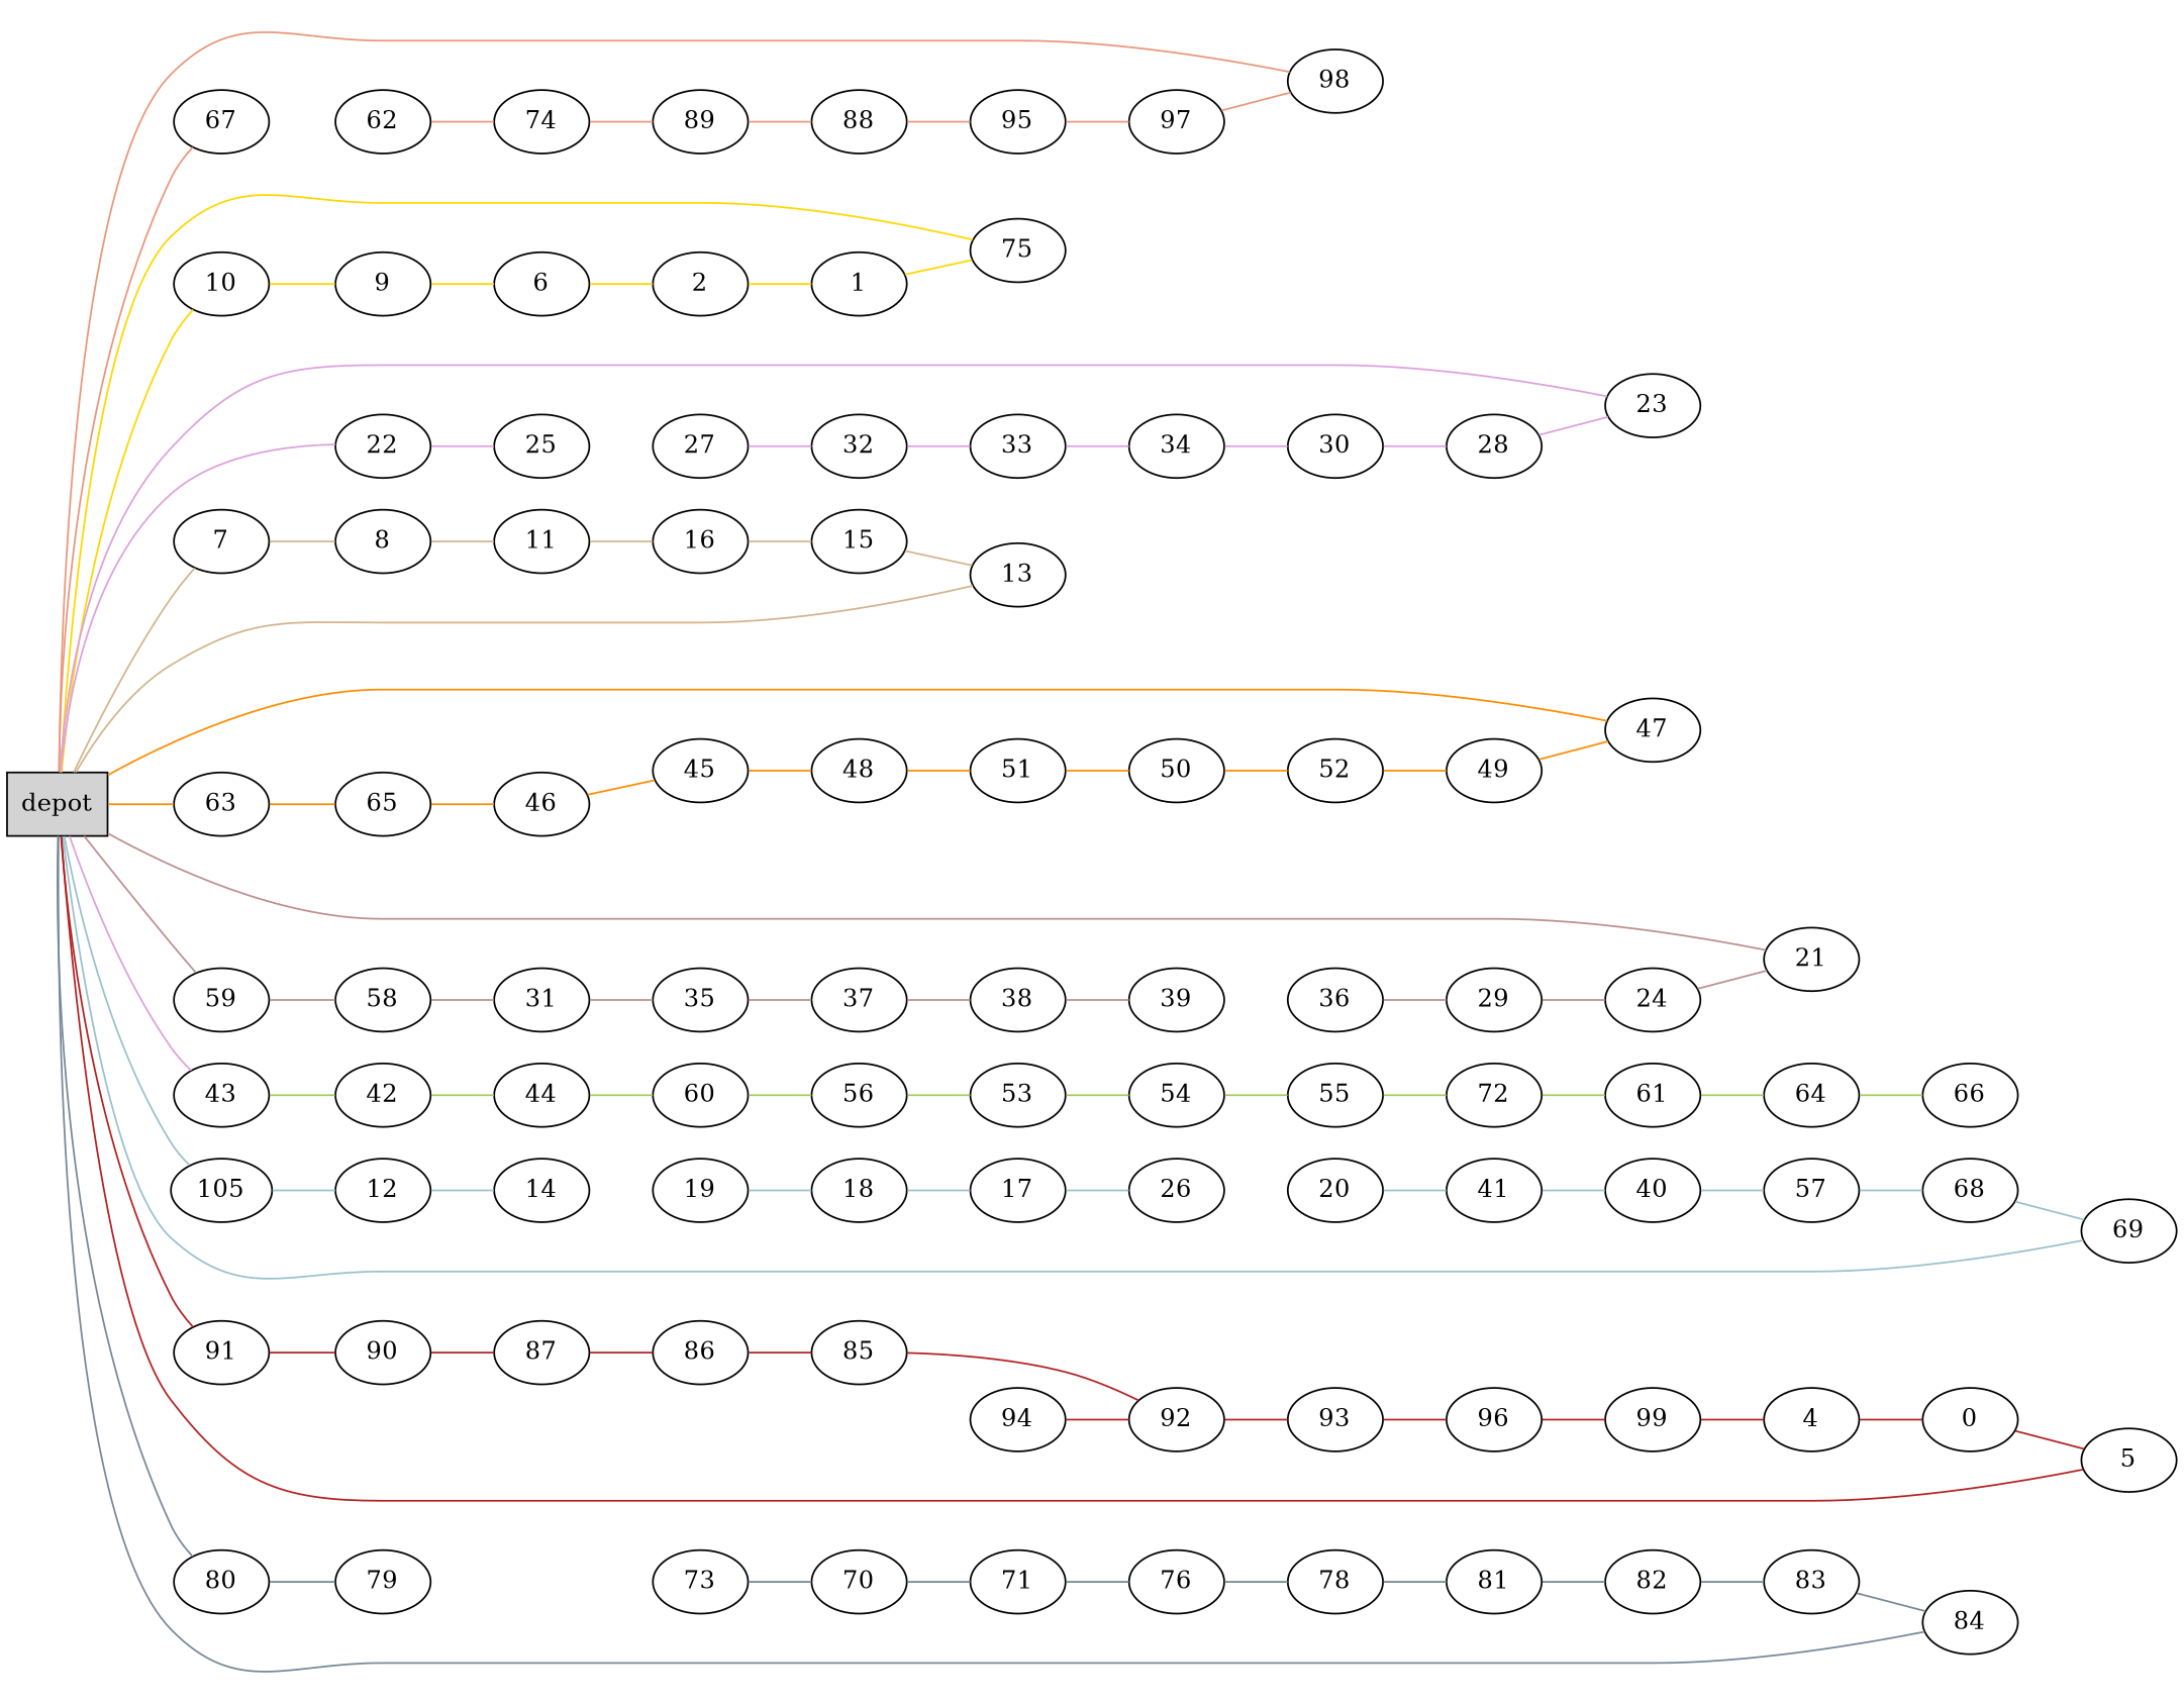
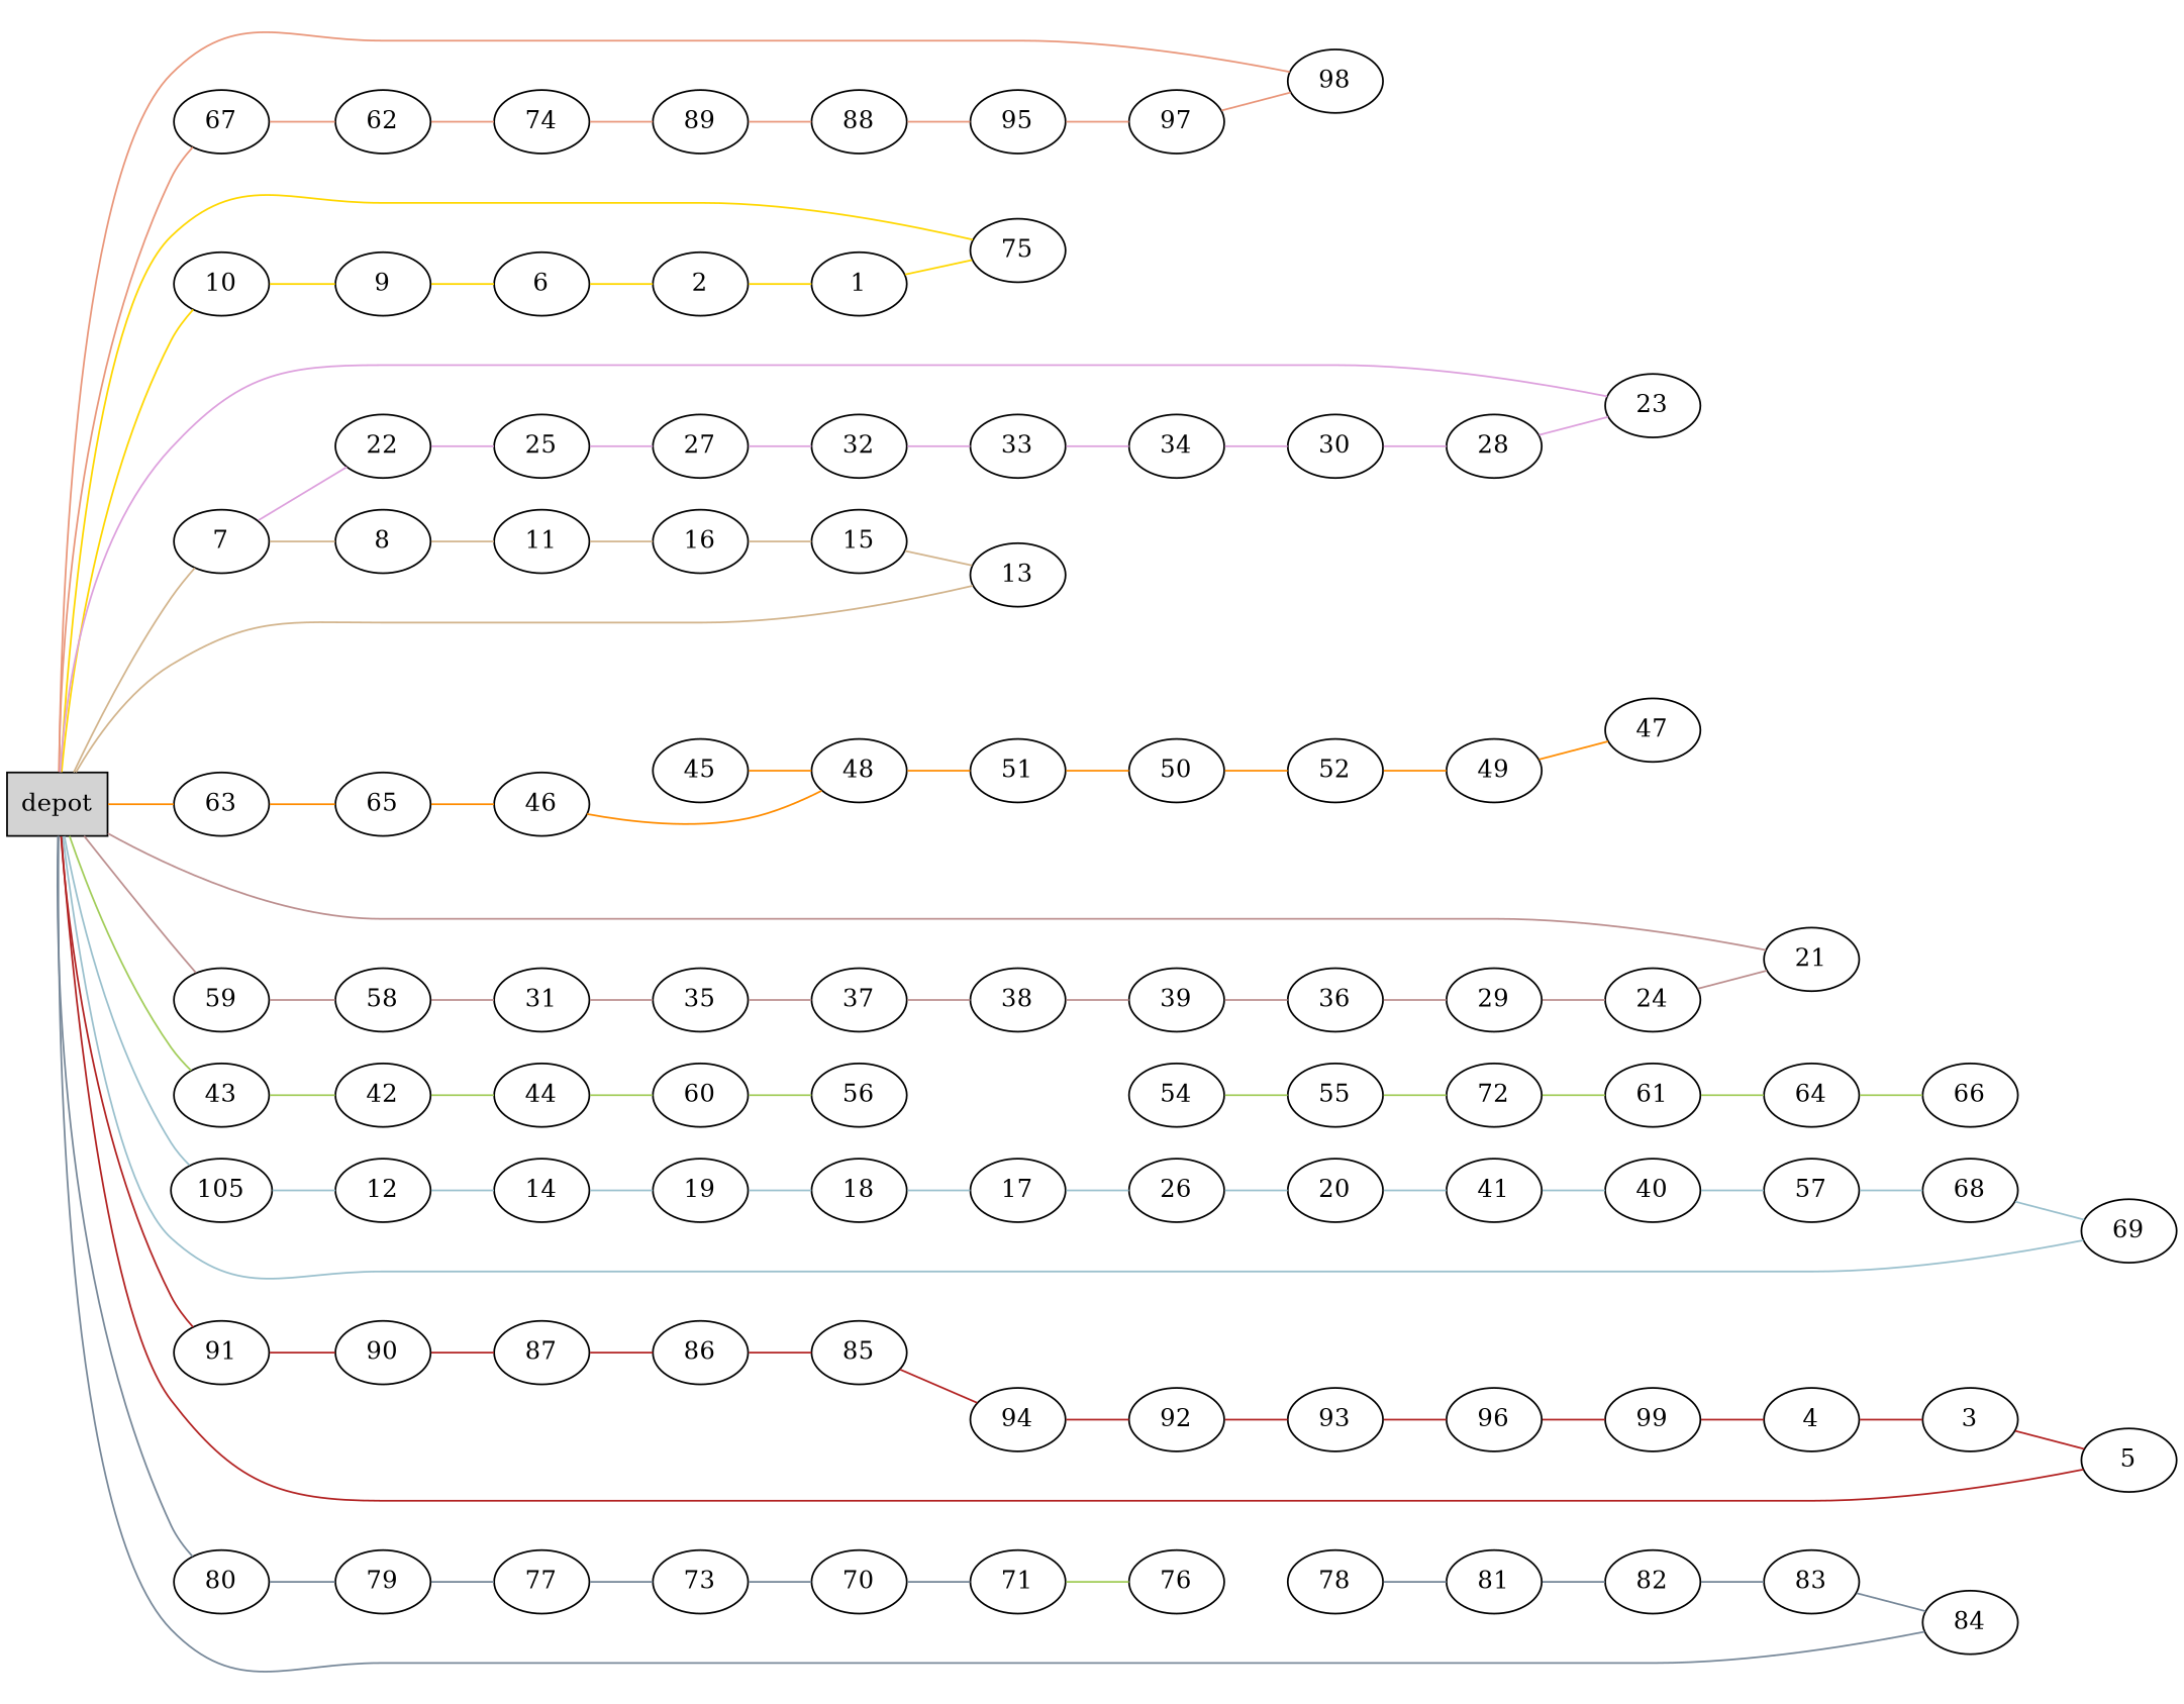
  graph {
    rankdir=LR
    node [shape=ellipse]
    edge [color=lightblue3]
    n1 [label=depot shape=box style=filled]
    67
    10
    22
    7
    63
    59
    43
    n9 [label=105]
    91
    80
    62
    9
    25
    8
    65
    58
    42
    12
    90
    79
    74
    89
    88
    95
    97
    98
    6
    2
    1
    75
    27
    32
    33
    34
    30
    28
    23
    11
    16
    15
    13
    46
    45
    48
    51
    50
    52
    49
    47
    31
    35
    37
    38
    39
    36
    29
    24
    21
    44
    60
    56
-   53
    54
    55
    72
    61
    64
    66
    14
    19
    18
    17
    26
    20
    41
    40
    57
    68
    69
    87
    86
    85
    94
    92
    93
    96
    99
    4
-   3 [label=0]
+   3
    5
+   77
    73
    70
    71
    76
    78
    81
    82
    83
    84
    n1 -- 67 [color=darksalmon]
    n1 -- 10 [color=gold]
-   n1 -- 22 [color=plum]
+   7 -- 22 [color=plum]
    n1 -- 7 [color=tan]
    n1 -- 63 [color=darkorange]
    n1 -- 59 [color=rosybrown]
-   n1 -- 43 [color=plum]
+   n1 -- 43 [color=darkolivegreen3]
    n1 -- n9
    n1 -- 91 [color=firebrick]
    n1 -- 80 [color=lightslategray]
+   67 -- 62 [color=darksalmon]
    10 -- 9 [color=gold]
    22 -- 25 [color=plum]
    7 -- 8 [color=tan]
    63 -- 65 [color=darkorange]
    59 -- 58 [color=rosybrown]
    43 -- 42 [color=darkolivegreen3]
    n9 -- 12
    91 -- 90 [color=firebrick]
    80 -- 79 [color=lightslategray]
    62 -- 74 [color=darksalmon]
    9 -- 6 [color=gold]
+   25 -- 27 [color=plum]
    8 -- 11 [color=tan]
    65 -- 46 [color=darkorange]
    58 -- 31 [color=rosybrown]
    42 -- 44 [color=darkolivegreen3]
    12 -- 14
    90 -- 87 [color=firebrick]
+   79 -- 77 [color=lightslategray]
    74 -- 89 [color=darksalmon]
    89 -- 88 [color=darksalmon]
    88 -- 95 [color=darksalmon]
    95 -- 97 [color=darksalmon]
    97 -- 98 [color=darksalmon]
    98 -- n1 [color=darksalmon]
    6 -- 2 [color=gold]
    2 -- 1 [color=gold]
    1 -- 75 [color=gold]
    75 -- n1 [color=gold]
    27 -- 32 [color=plum]
    32 -- 33 [color=plum]
    33 -- 34 [color=plum]
    34 -- 30 [color=plum]
    30 -- 28 [color=plum]
    28 -- 23 [color=plum]
    23 -- n1 [color=plum]
    11 -- 16 [color=tan]
    16 -- 15 [color=tan]
    15 -- 13 [color=tan]
    13 -- n1 [color=tan]
-   46 -- 45 [color=darkorange]
+   46 -- 48 [color=darkorange]
    45 -- 48 [color=darkorange]
    48 -- 51 [color=darkorange]
    51 -- 50 [color=darkorange]
    50 -- 52 [color=darkorange]
    52 -- 49 [color=darkorange]
    49 -- 47 [color=darkorange]
-   47 -- n1 [color=darkorange]
    31 -- 35 [color=rosybrown]
    35 -- 37 [color=rosybrown]
    37 -- 38 [color=rosybrown]
    38 -- 39 [color=rosybrown]
+   39 -- 36 [color=rosybrown]
    36 -- 29 [color=rosybrown]
    29 -- 24 [color=rosybrown]
    24 -- 21 [color=rosybrown]
    21 -- n1 [color=rosybrown]
    44 -- 60 [color=darkolivegreen3]
    60 -- 56 [color=darkolivegreen3]
-   56 -- 53 [color=darkolivegreen3]
-   53 -- 54 [color=darkolivegreen3]
    54 -- 55 [color=darkolivegreen3]
    55 -- 72 [color=darkolivegreen3]
    72 -- 61 [color=darkolivegreen3]
    61 -- 64 [color=darkolivegreen3]
    64 -- 66 [color=darkolivegreen3]
+   14 -- 19
    19 -- 18
    18 -- 17
    17 -- 26
+   26 -- 20
    20 -- 41
    41 -- 40
    40 -- 57
    57 -- 68
    68 -- 69
    69 -- n1
    87 -- 86 [color=firebrick]
    86 -- 85 [color=firebrick]
-   85 -- 92 [color=firebrick]
+   85 -- 94 [color=firebrick]
    94 -- 92 [color=firebrick]
    92 -- 93 [color=firebrick]
    93 -- 96 [color=firebrick]
    96 -- 99 [color=firebrick]
    99 -- 4 [color=firebrick]
    4 -- 3 [color=firebrick]
    3 -- 5 [color=firebrick]
    5 -- n1 [color=firebrick]
+   77 -- 73 [color=lightslategray]
    73 -- 70 [color=lightslategray]
    70 -- 71 [color=lightslategray]
-   71 -- 76 [color=lightslategray]
-   76 -- 78 [color=lightslategray]
+   71 -- 76 [color=darkolivegreen3]
    78 -- 81 [color=lightslategray]
    81 -- 82 [color=lightslategray]
    82 -- 83 [color=lightslategray]
    83 -- 84 [color=lightslategray]
    84 -- n1 [color=lightslategray]
  }
